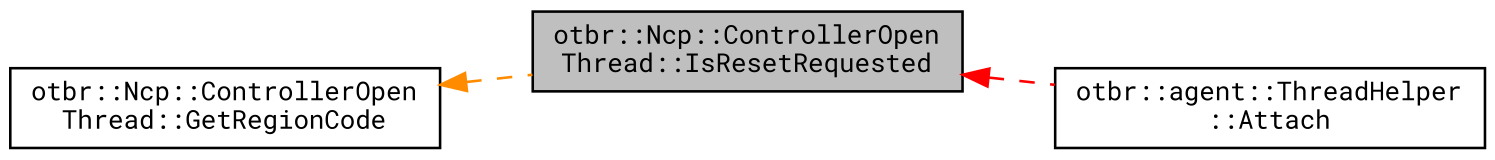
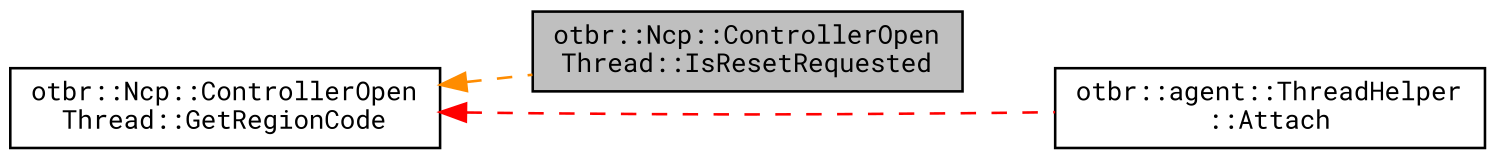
  digraph {
    fontname="Roboto Mono"
    rankdir=LR
    node [color=black fillcolor=white fontname="Roboto Mono" fontsize=10 shape=record style=filled]
    edge [dir=back fontname="Roboto Mono" fontsize=10 labelfontname=Helvetica labelfontsize=10 style=dashed]
    n1 [fillcolor=grey75 fontcolor=black height=0.2 label="otbr::Ncp::ControllerOpen\lThread::IsResetRequested" width=0.4]
    n2 [height=0.2 label="otbr::Ncp::ControllerOpen\lThread::GetRegionCode" width=0.4]
    n3 [height=0.2 label="otbr::agent::ThreadHelper\l::Attach" width=0.4]
    n2 -> n1 [color=darkorange]
-   n1 -> n3 [color=red]
+   n2 -> n3 [color=red]
  }
